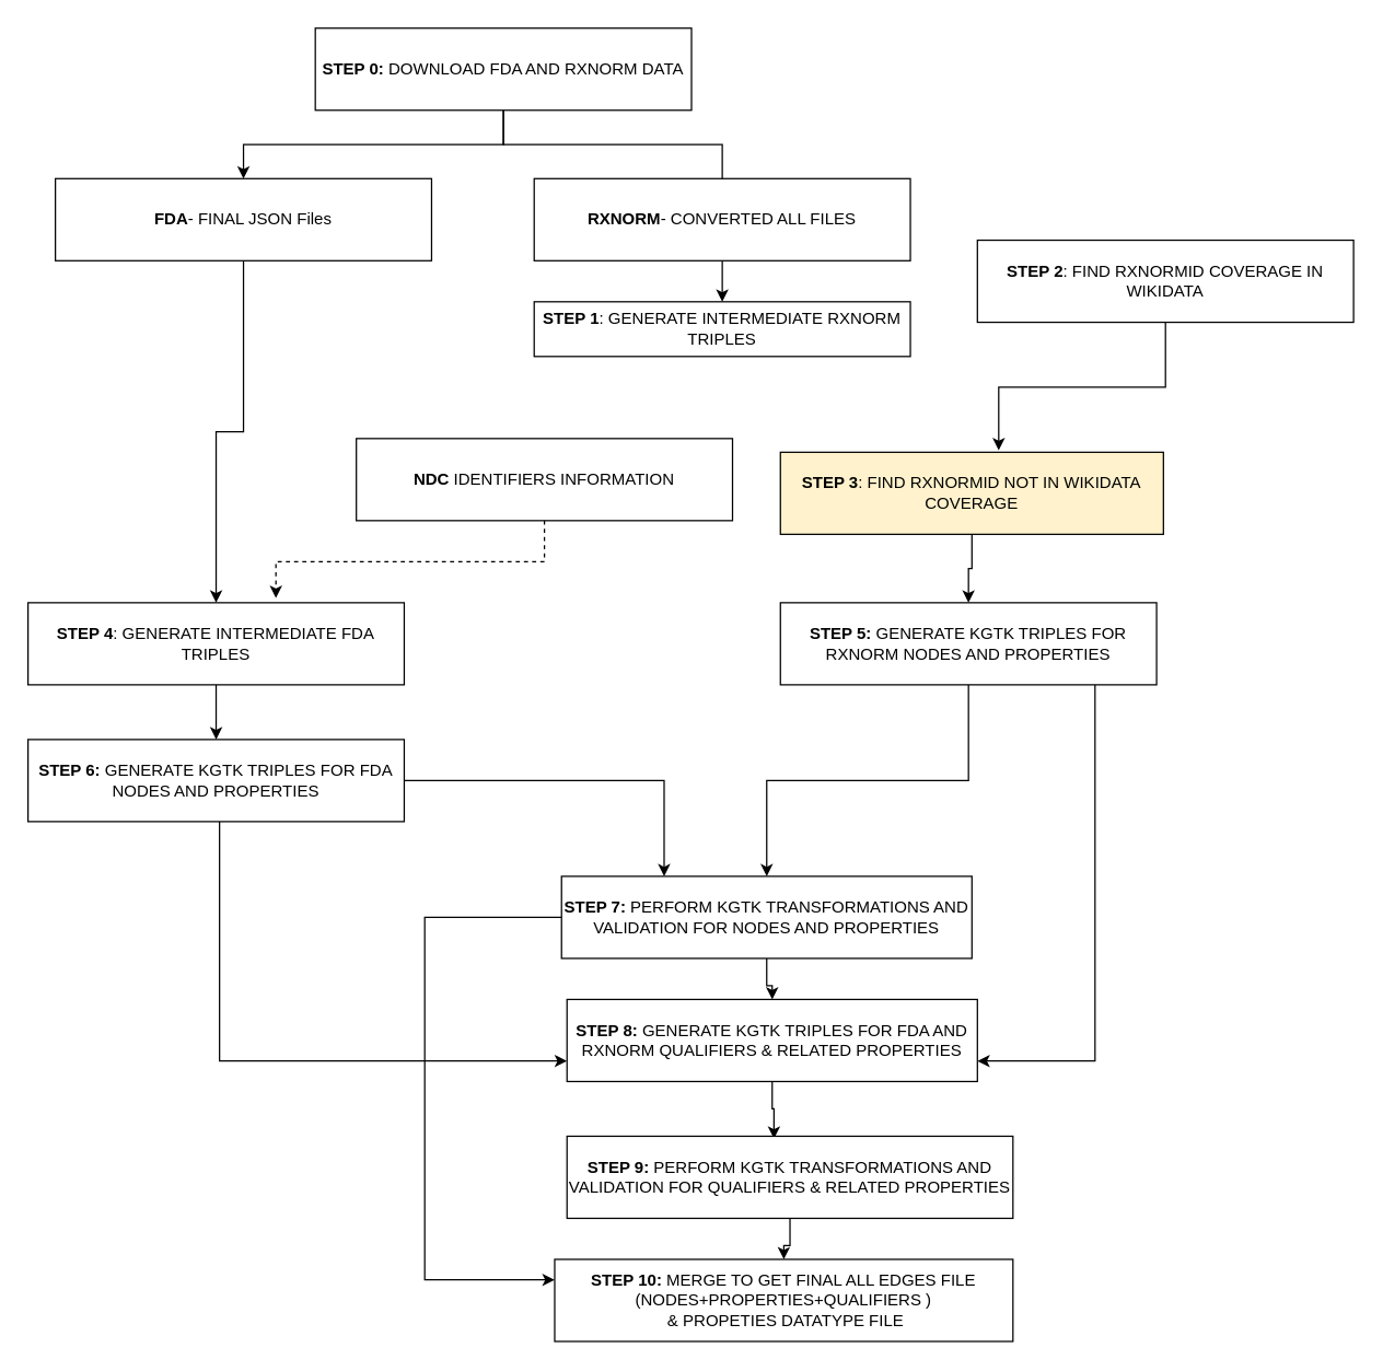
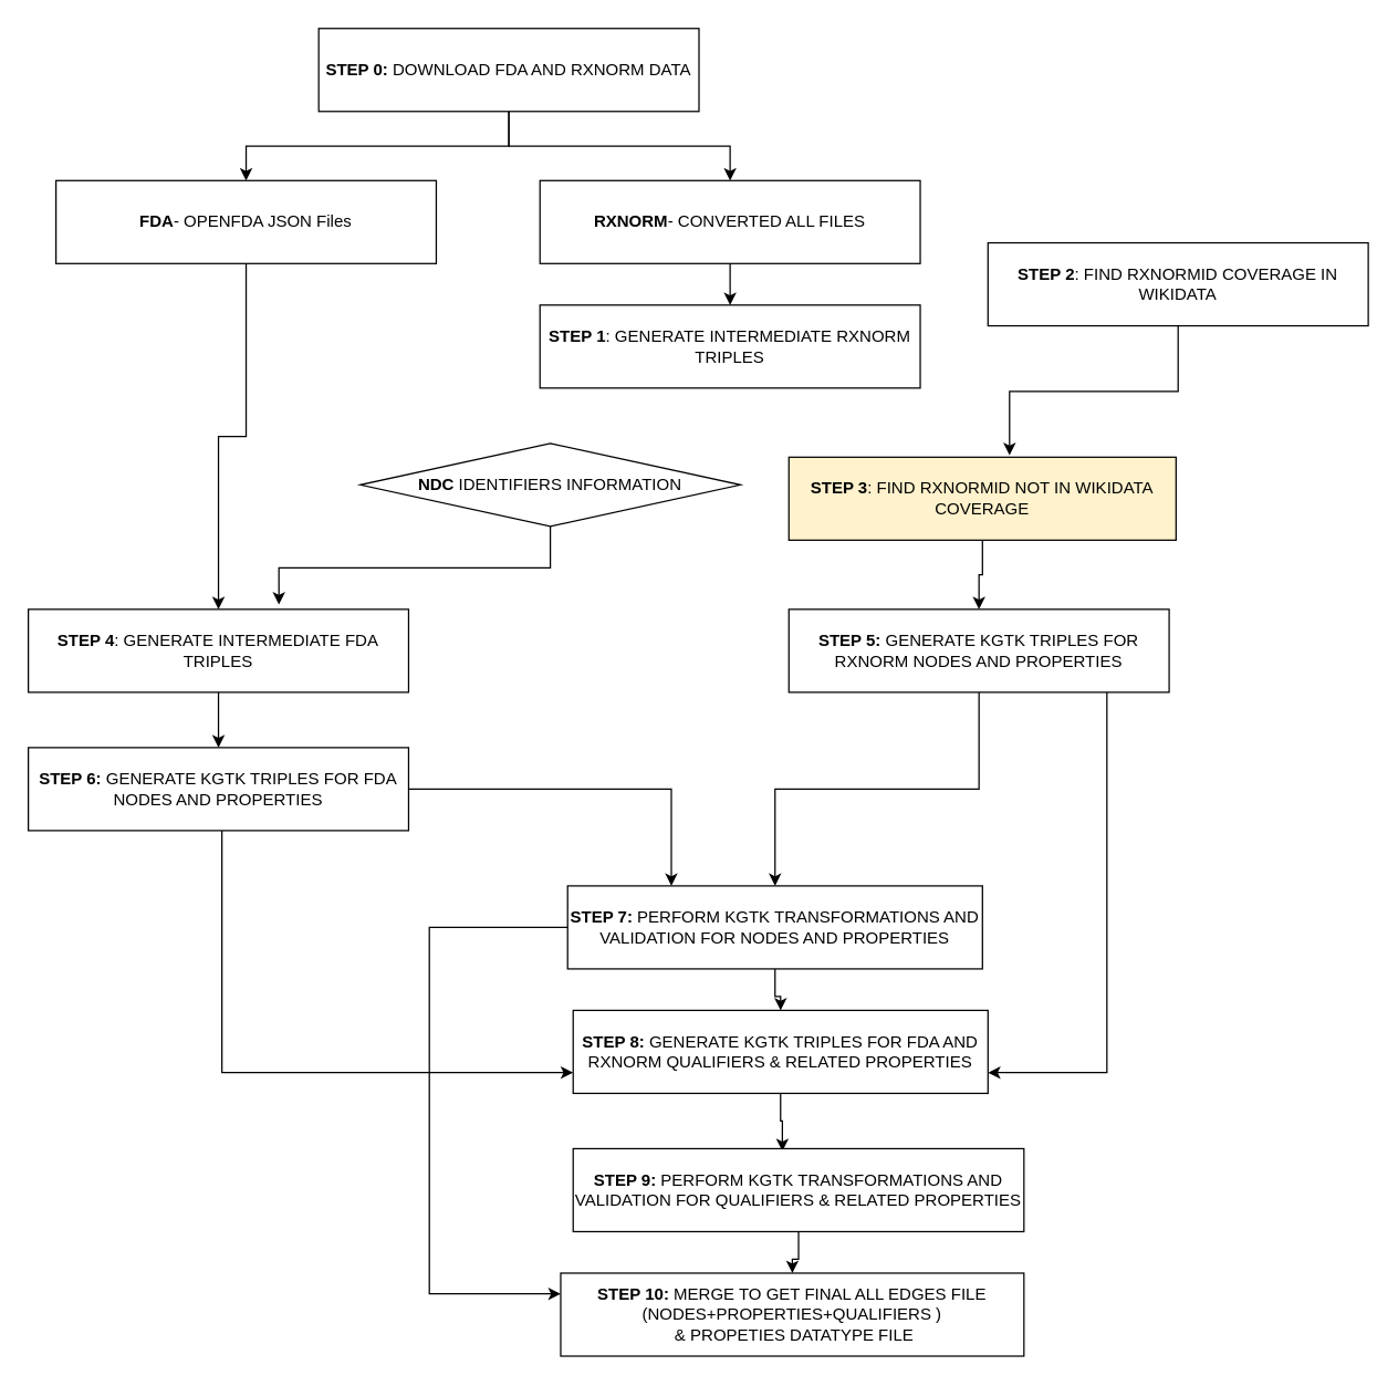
  <mxCell id="0" />
  <mxCell id="1" parent="0" />
  <mxCell id="2" style="edgeStyle=orthogonalEdgeStyle;rounded=0;orthogonalLoop=1;jettySize=auto;html=1;" edge="1" parent="1" source="3" target="17"><mxGeometry relative="1" as="geometry" /></mxCell>
- <mxCell id="3" value="&lt;b&gt;FDA&lt;/b&gt;- FINAL JSON Files" style="rounded=0;whiteSpace=wrap;html=1;" vertex="1" parent="1"><mxGeometry x="40" y="130" width="275" height="60" as="geometry" /></mxCell>
+ <mxCell id="3" value="&lt;b&gt;FDA&lt;/b&gt;- OPENFDA JSON Files" style="rounded=0;whiteSpace=wrap;html=1;" vertex="1" parent="1"><mxGeometry x="40" y="130" width="275" height="60" as="geometry" /></mxCell>
  <mxCell id="4" style="edgeStyle=orthogonalEdgeStyle;rounded=0;orthogonalLoop=1;jettySize=auto;html=1;" edge="1" parent="1" source="5" target="9"><mxGeometry relative="1" as="geometry" /></mxCell>
  <mxCell id="5" value="&lt;b&gt;RXNORM&lt;/b&gt;- CONVERTED ALL FILES" style="rounded=0;whiteSpace=wrap;html=1;" vertex="1" parent="1"><mxGeometry x="390" y="130" width="275" height="60" as="geometry" /></mxCell>
  <mxCell id="6" style="edgeStyle=orthogonalEdgeStyle;rounded=0;orthogonalLoop=1;jettySize=auto;html=1;entryX=0.5;entryY=0;entryDx=0;entryDy=0;" edge="1" parent="1" source="8" target="3"><mxGeometry relative="1" as="geometry" /></mxCell>
- <mxCell id="7" style="edgeStyle=orthogonalEdgeStyle;rounded=0;orthogonalLoop=1;jettySize=auto;html=1;endArrow=none;" edge="1" parent="1" source="8" target="5"><mxGeometry relative="1" as="geometry" /></mxCell>
+ <mxCell id="7" style="edgeStyle=orthogonalEdgeStyle;rounded=0;orthogonalLoop=1;jettySize=auto;html=1;" edge="1" parent="1" source="8" target="5"><mxGeometry relative="1" as="geometry" /></mxCell>
  <mxCell id="8" value="&lt;b&gt;STEP 0:&lt;/b&gt; DOWNLOAD FDA AND RXNORM DATA" style="rounded=0;whiteSpace=wrap;html=1;" vertex="1" parent="1"><mxGeometry x="230" y="20" width="275" height="60" as="geometry" /></mxCell>
- <mxCell id="9" value="&lt;b&gt;STEP 1&lt;/b&gt;: GENERATE INTERMEDIATE RXNORM TRIPLES" style="rounded=0;whiteSpace=wrap;html=1;" vertex="1" parent="1"><mxGeometry x="390" y="220" width="275" height="40" as="geometry" /></mxCell>
+ <mxCell id="9" value="&lt;b&gt;STEP 1&lt;/b&gt;: GENERATE INTERMEDIATE RXNORM TRIPLES" style="rounded=0;whiteSpace=wrap;html=1;" vertex="1" parent="1"><mxGeometry x="390" y="220" width="275" height="60" as="geometry" /></mxCell>
  <mxCell id="10" style="edgeStyle=orthogonalEdgeStyle;rounded=0;orthogonalLoop=1;jettySize=auto;html=1;entryX=0.57;entryY=-0.023;entryDx=0;entryDy=0;entryPerimeter=0;" edge="1" parent="1" source="11" target="13"><mxGeometry relative="1" as="geometry" /></mxCell>
  <mxCell id="11" value="&lt;b&gt;STEP 2&lt;/b&gt;: FIND RXNORMID COVERAGE IN WIKIDATA" style="rounded=0;whiteSpace=wrap;html=1;" vertex="1" parent="1"><mxGeometry x="714" y="175" width="275" height="60" as="geometry" /></mxCell>
  <mxCell id="12" style="edgeStyle=orthogonalEdgeStyle;rounded=0;orthogonalLoop=1;jettySize=auto;html=1;entryX=0.5;entryY=0;entryDx=0;entryDy=0;" edge="1" parent="1" source="13" target="20"><mxGeometry relative="1" as="geometry" /></mxCell>
  <mxCell id="13" value="&lt;b&gt;STEP 3&lt;/b&gt;: FIND RXNORMID NOT IN WIKIDATA COVERAGE" style="rounded=0;whiteSpace=wrap;html=1;fillColor=#fff2cc;" vertex="1" parent="1"><mxGeometry x="570" y="330" width="280" height="60" as="geometry" /></mxCell>
- <mxCell id="14" style="edgeStyle=orthogonalEdgeStyle;rounded=0;orthogonalLoop=1;jettySize=auto;html=1;entryX=0.659;entryY=-0.057;entryDx=0;entryDy=0;entryPerimeter=0;dashed=1;" edge="1" parent="1" source="15" target="17"><mxGeometry relative="1" as="geometry"><Array as="points"><mxPoint x="398" y="410" /><mxPoint x="201" y="410" /></Array></mxGeometry></mxCell>
- <mxCell id="15" value="&lt;b&gt;NDC &lt;/b&gt;IDENTIFIERS INFORMATION" style="rounded=0;whiteSpace=wrap;html=1;" vertex="1" parent="1"><mxGeometry x="260" y="320" width="275" height="60" as="geometry" /></mxCell>
+ <mxCell id="14" style="edgeStyle=orthogonalEdgeStyle;rounded=0;orthogonalLoop=1;jettySize=auto;html=1;entryX=0.659;entryY=-0.057;entryDx=0;entryDy=0;entryPerimeter=0;" edge="1" parent="1" source="15" target="17"><mxGeometry relative="1" as="geometry"><Array as="points"><mxPoint x="398" y="410" /><mxPoint x="201" y="410" /></Array></mxGeometry></mxCell>
+ <mxCell id="15" value="&lt;b&gt;NDC &lt;/b&gt;IDENTIFIERS INFORMATION" style="rhombus;whiteSpace=wrap;html=1;" vertex="1" parent="1"><mxGeometry x="260" y="320" width="275" height="60" as="geometry" /></mxCell>
  <mxCell id="16" style="edgeStyle=orthogonalEdgeStyle;rounded=0;orthogonalLoop=1;jettySize=auto;html=1;entryX=0.5;entryY=0;entryDx=0;entryDy=0;" edge="1" parent="1" source="17" target="23"><mxGeometry relative="1" as="geometry" /></mxCell>
  <mxCell id="17" value="&lt;b&gt;STEP 4&lt;/b&gt;: GENERATE INTERMEDIATE FDA TRIPLES" style="rounded=0;whiteSpace=wrap;html=1;" vertex="1" parent="1"><mxGeometry x="20" y="440" width="275" height="60" as="geometry" /></mxCell>
  <mxCell id="18" style="edgeStyle=orthogonalEdgeStyle;rounded=0;orthogonalLoop=1;jettySize=auto;html=1;entryX=0.5;entryY=0;entryDx=0;entryDy=0;" edge="1" parent="1" source="20" target="26"><mxGeometry relative="1" as="geometry" /></mxCell>
  <mxCell id="19" style="edgeStyle=orthogonalEdgeStyle;rounded=0;orthogonalLoop=1;jettySize=auto;html=1;entryX=1;entryY=0.75;entryDx=0;entryDy=0;" edge="1" parent="1" source="20" target="28"><mxGeometry relative="1" as="geometry"><Array as="points"><mxPoint x="800" y="775" /></Array></mxGeometry></mxCell>
  <mxCell id="20" value="&lt;b&gt;STEP 5: &lt;/b&gt;GENERATE KGTK TRIPLES FOR RXNORM NODES AND PROPERTIES" style="rounded=0;whiteSpace=wrap;html=1;" vertex="1" parent="1"><mxGeometry x="570" y="440" width="275" height="60" as="geometry" /></mxCell>
  <mxCell id="21" style="edgeStyle=orthogonalEdgeStyle;rounded=0;orthogonalLoop=1;jettySize=auto;html=1;entryX=0.25;entryY=0;entryDx=0;entryDy=0;" edge="1" parent="1" source="23" target="26"><mxGeometry relative="1" as="geometry" /></mxCell>
  <mxCell id="22" style="edgeStyle=orthogonalEdgeStyle;rounded=0;orthogonalLoop=1;jettySize=auto;html=1;entryX=0;entryY=0.75;entryDx=0;entryDy=0;" edge="1" parent="1" source="23" target="28"><mxGeometry relative="1" as="geometry"><Array as="points"><mxPoint x="160" y="775" /></Array></mxGeometry></mxCell>
  <mxCell id="23" value="&lt;b&gt;STEP 6: &lt;/b&gt;GENERATE KGTK TRIPLES FOR FDA NODES AND PROPERTIES" style="rounded=0;whiteSpace=wrap;html=1;" vertex="1" parent="1"><mxGeometry x="20" y="540" width="275" height="60" as="geometry" /></mxCell>
  <mxCell id="24" style="edgeStyle=orthogonalEdgeStyle;rounded=0;orthogonalLoop=1;jettySize=auto;html=1;entryX=0.5;entryY=0;entryDx=0;entryDy=0;" edge="1" parent="1" source="26" target="28"><mxGeometry relative="1" as="geometry" /></mxCell>
  <mxCell id="25" style="edgeStyle=orthogonalEdgeStyle;rounded=0;orthogonalLoop=1;jettySize=auto;html=1;entryX=0;entryY=0.25;entryDx=0;entryDy=0;" edge="1" parent="1" source="26" target="31"><mxGeometry relative="1" as="geometry"><Array as="points"><mxPoint x="310" y="670" /><mxPoint x="310" y="935" /></Array></mxGeometry></mxCell>
  <mxCell id="26" value="&lt;b&gt;STEP 7: &lt;/b&gt;PERFORM KGTK TRANSFORMATIONS AND VALIDATION FOR NODES AND PROPERTIES" style="rounded=0;whiteSpace=wrap;html=1;" vertex="1" parent="1"><mxGeometry x="410" y="640" width="300" height="60" as="geometry" /></mxCell>
  <mxCell id="27" style="edgeStyle=orthogonalEdgeStyle;rounded=0;orthogonalLoop=1;jettySize=auto;html=1;entryX=0.464;entryY=0.03;entryDx=0;entryDy=0;entryPerimeter=0;" edge="1" parent="1" source="28" target="30"><mxGeometry relative="1" as="geometry" /></mxCell>
  <mxCell id="28" value="&lt;b&gt;STEP 8: &lt;/b&gt;GENERATE KGTK TRIPLES FOR FDA AND RXNORM QUALIFIERS &amp;amp; RELATED PROPERTIES" style="rounded=0;whiteSpace=wrap;html=1;" vertex="1" parent="1"><mxGeometry x="414" y="730" width="300" height="60" as="geometry" /></mxCell>
  <mxCell id="29" style="edgeStyle=orthogonalEdgeStyle;rounded=0;orthogonalLoop=1;jettySize=auto;html=1;entryX=0.5;entryY=0;entryDx=0;entryDy=0;" edge="1" parent="1" source="30" target="31"><mxGeometry relative="1" as="geometry" /></mxCell>
  <mxCell id="30" value="&lt;b&gt;STEP 9: &lt;/b&gt;PERFORM KGTK TRANSFORMATIONS AND VALIDATION FOR QUALIFIERS &amp;amp; RELATED PROPERTIES" style="rounded=0;whiteSpace=wrap;html=1;" vertex="1" parent="1"><mxGeometry x="414" y="830" width="326" height="60" as="geometry" /></mxCell>
  <mxCell id="31" value="&lt;b&gt;STEP 10: &lt;/b&gt;MERGE TO GET FINAL ALL EDGES FILE (NODES+PROPERTIES+QUALIFIERS&amp;nbsp;)&lt;br&gt;&amp;nbsp;&amp;amp; PROPETIES DATATYPE FILE" style="rounded=0;whiteSpace=wrap;html=1;" vertex="1" parent="1"><mxGeometry x="405" y="920" width="335" height="60" as="geometry" /></mxCell>
